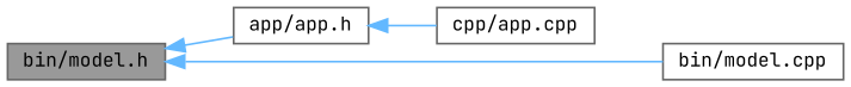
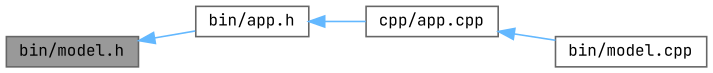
  digraph {
    fontname="JetBrains Mono"
    rankdir=LR
    node [color=grey40 fillcolor=white fontname="JetBrains Mono" fontsize=10 shape=box style=filled]
    edge [color=steelblue1 dir=back fontname="JetBrains Mono" fontsize=10 labelfontname=Helvetica labelfontsize=10 style=solid]
    n1 [color=gray40 fillcolor=grey60 fontcolor=black height=0.2 label="bin/model.h" width=0.4]
-   n2 [height=0.2 label="app/app.h" width=0.4]
+   n2 [height=0.2 label="bin/app.h" width=0.4]
    n3 [height=0.2 label="bin/model.cpp" width=0.4]
    n4 [height=0.2 label="cpp/app.cpp" width=0.4]
    n1 -> n2
-   n1 -> n3
+   n4 -> n3
    n2 -> n4
  }
